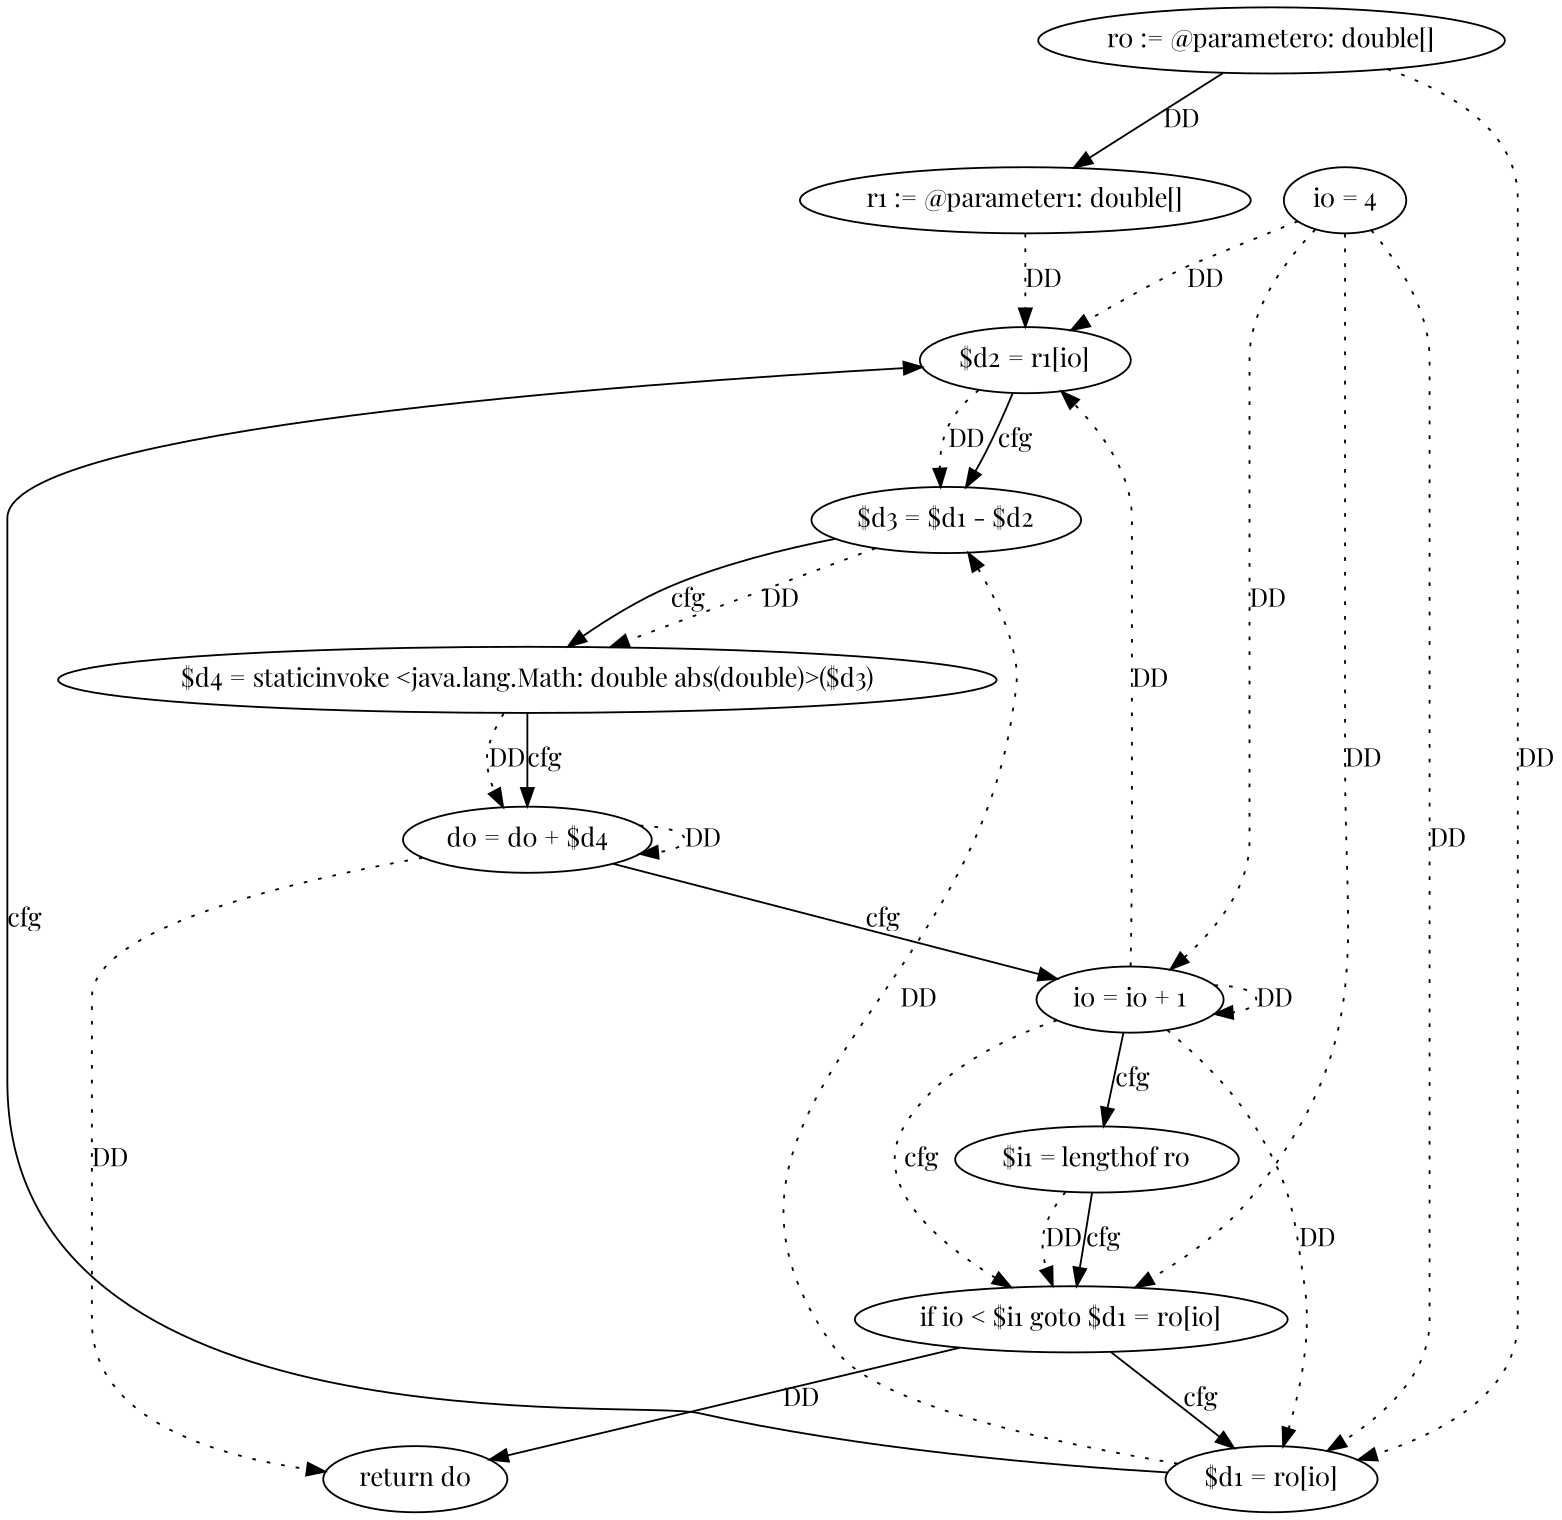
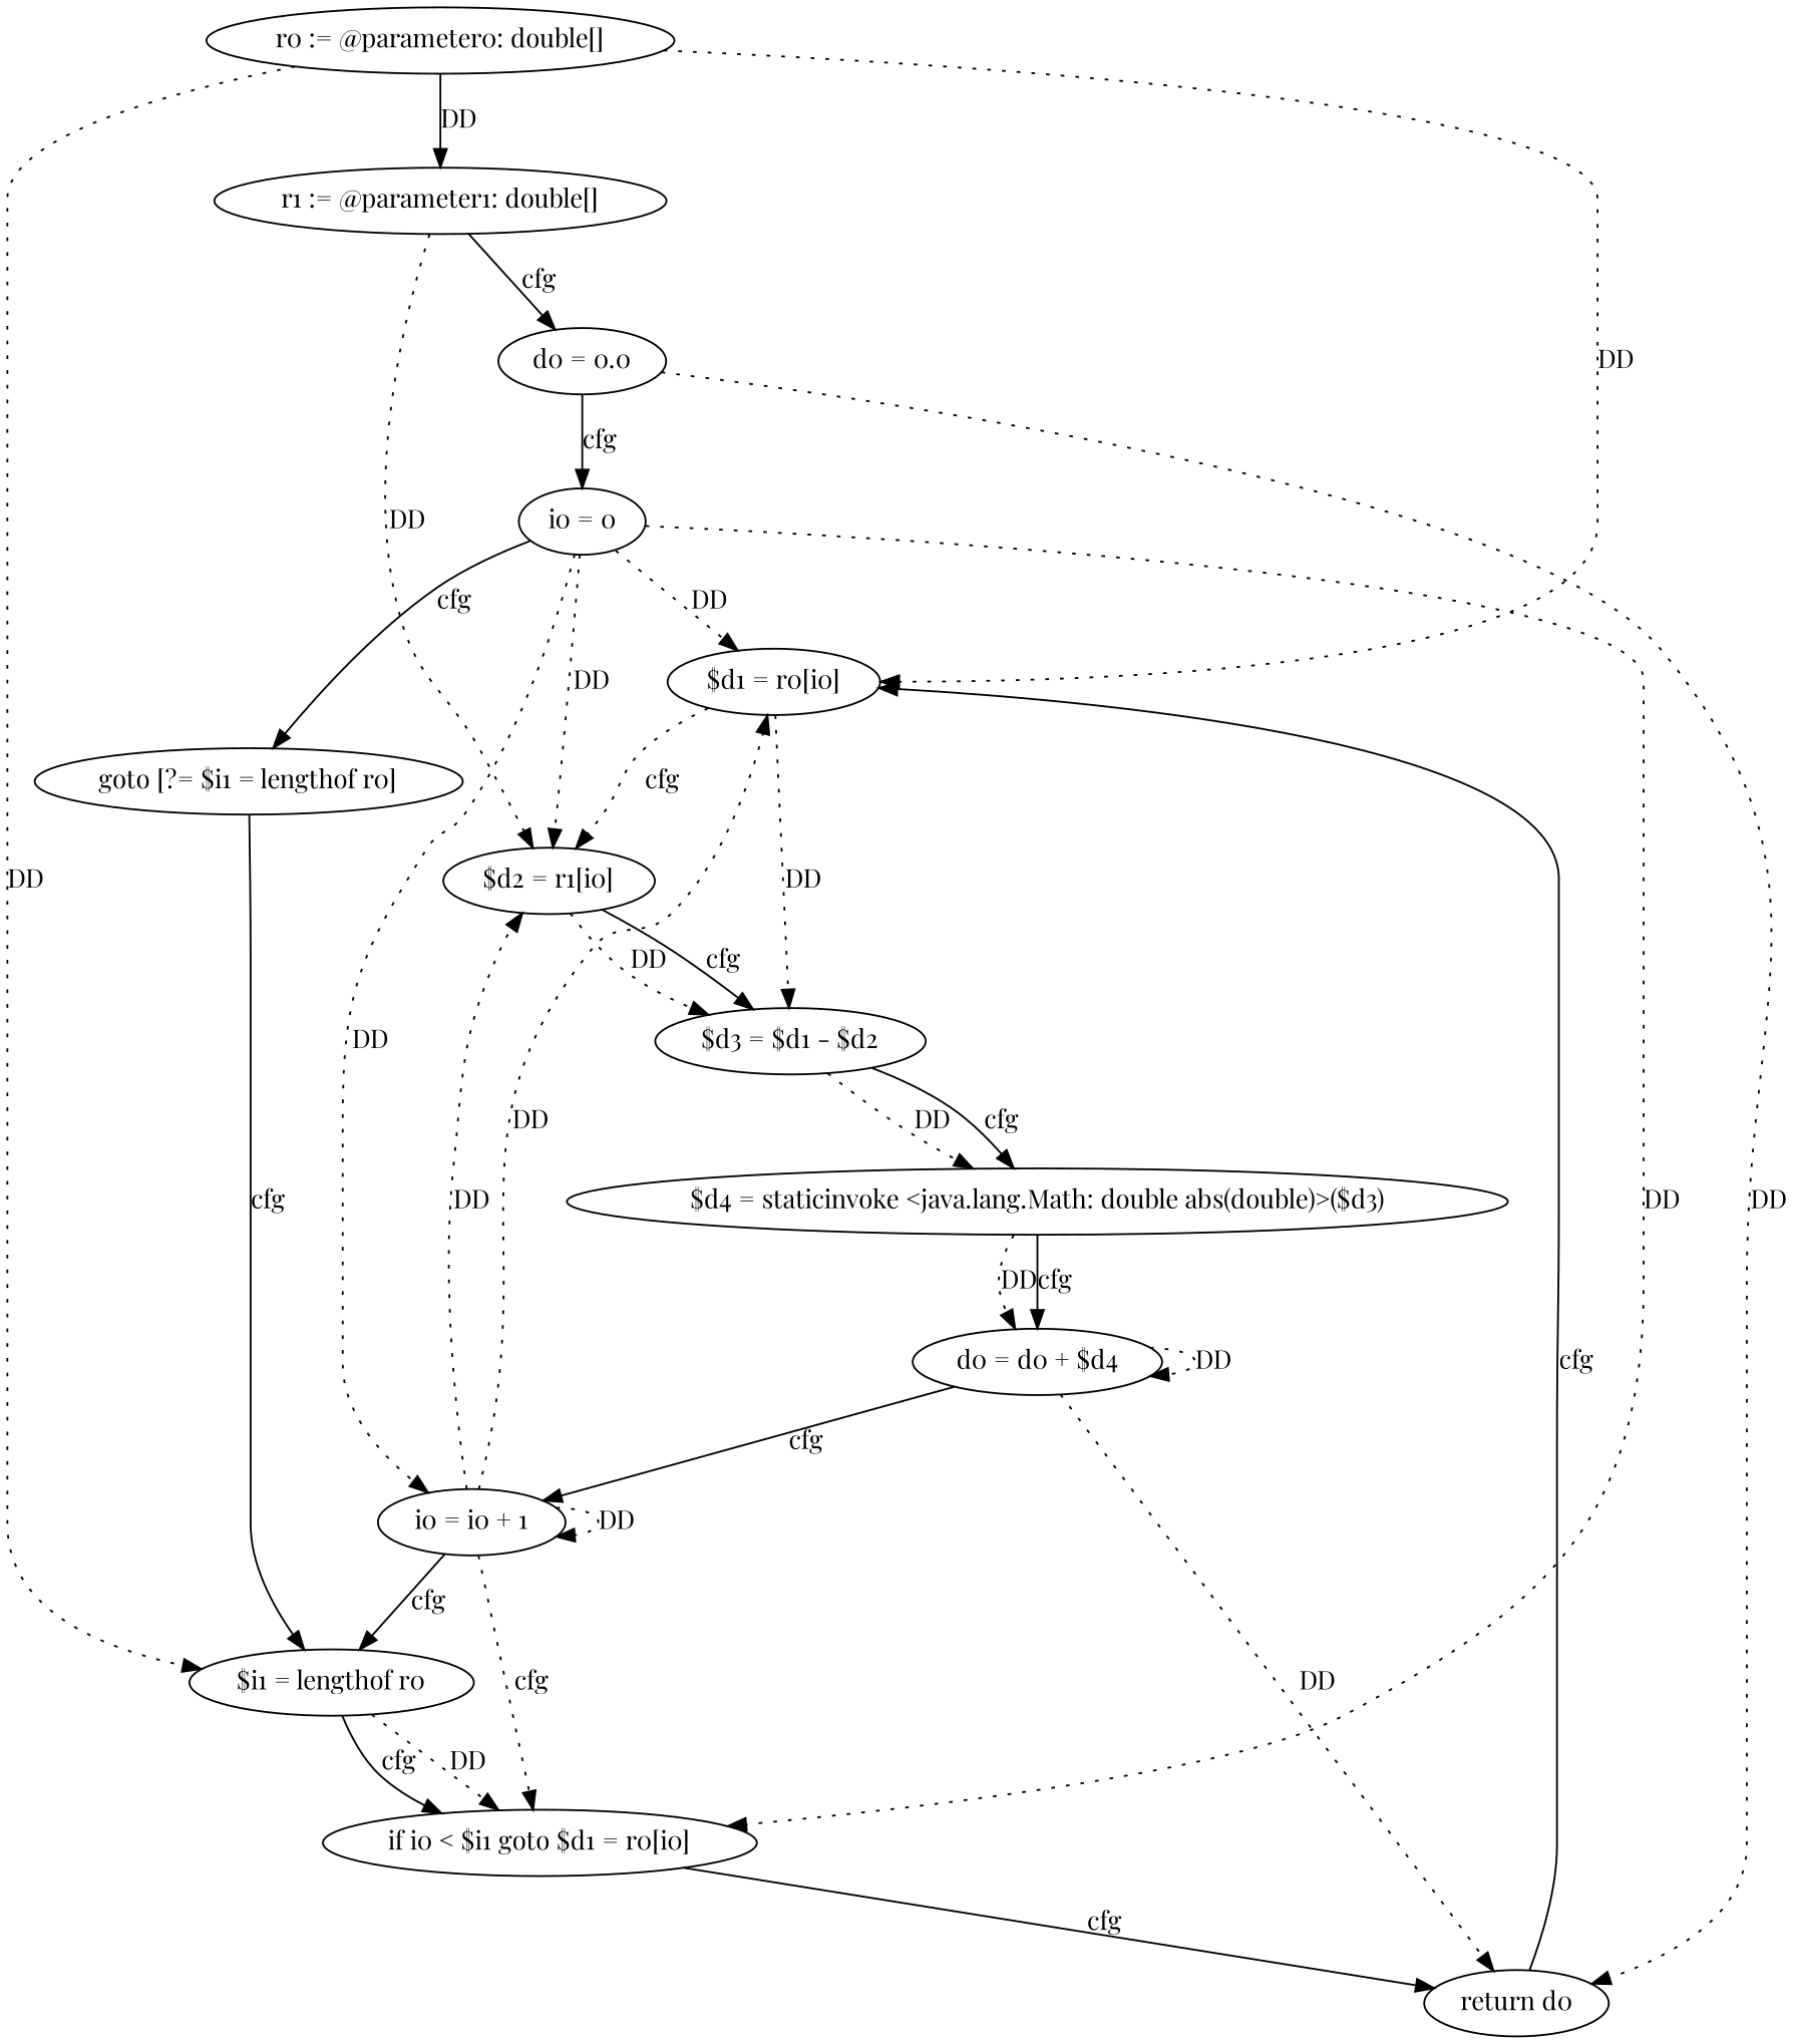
  digraph {
    fontname="Playfair Display"
    node [fontname="Playfair Display"]
    edge [fontname="Playfair Display" style=dotted]
    n1 [label="r0 := @parameter0: double[]"]
    n2 [label="r1 := @parameter1: double[]"]
    n3 [label="$d1 = r0[i0]"]
    n4 [label="$i1 = lengthof r0"]
+   n5 [label="d0 = 0.0"]
    n6 [label="$d2 = r1[i0]"]
    n7 [label="$d3 = $d1 - $d2"]
    n8 [label="if i0 < $i1 goto $d1 = r0[i0]"]
-   n9 [label="i0 = 4"]
+   n9 [label="i0 = 0"]
    n10 [label="return d0"]
+   n11 [label="goto [?= $i1 = lengthof r0]"]
    n12 [label="i0 = i0 + 1"]
    n13 [label="d0 = d0 + $d4"]
    n14 [label="$d4 = staticinvoke <java.lang.Math: double abs(double)>($d3)"]
    n1 -> n2 [label=DD style=""]
    n1 -> n3 [label=DD]
+   n1 -> n4 [label=DD]
+   n2 -> n5 [label=cfg style=""]
    n2 -> n6 [label=DD]
-   n3 -> n6 [label=cfg style=""]
+   n3 -> n6 [label=cfg]
    n3 -> n7 [label=DD]
    n4 -> n8 [label=DD]
    n4 -> n8 [label=cfg style=""]
+   n5 -> n9 [label=cfg style=""]
+   n5 -> n10 [label=DD]
    n6 -> n7 [label=DD]
    n6 -> n7 [label=cfg style=""]
    n7 -> n14 [label=DD]
    n7 -> n14 [label=cfg style=""]
-   n8 -> n3 [label=cfg style=""]
-   n8 -> n10 [label=DD style=""]
+   n10 -> n3 [label=cfg style=""]
+   n8 -> n10 [label=cfg style=""]
    n9 -> n3 [label=DD]
    n9 -> n6 [label=DD]
    n9 -> n8 [label=DD]
+   n9 -> n11 [label=cfg style=""]
    n9 -> n12 [label=DD]
+   n11 -> n4 [label=cfg style=""]
    n12 -> n3 [label=DD]
    n12 -> n4 [label=cfg style=""]
    n12 -> n6 [label=DD]
    n12 -> n8 [label=cfg]
    n12 -> n12 [label=DD]
    n13 -> n10 [label=DD]
    n13 -> n12 [label=cfg style=""]
    n13 -> n13 [label=DD]
    n14 -> n13 [label=DD]
    n14 -> n13 [label=cfg style=""]
  }
